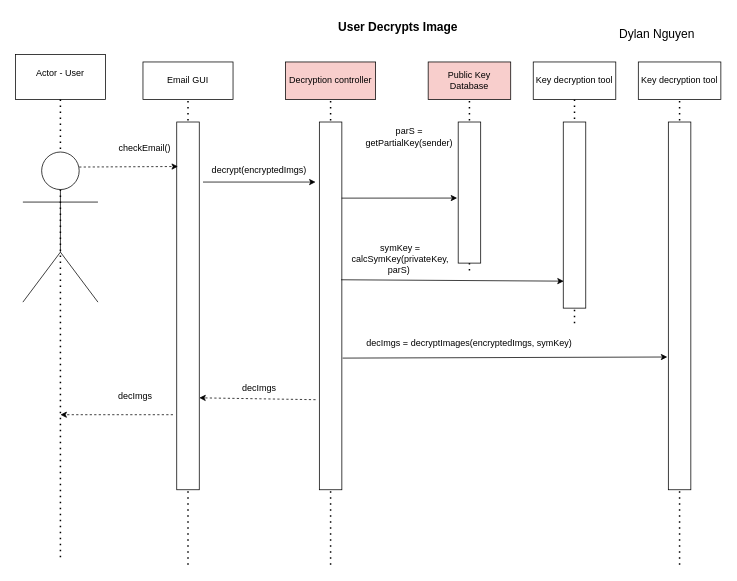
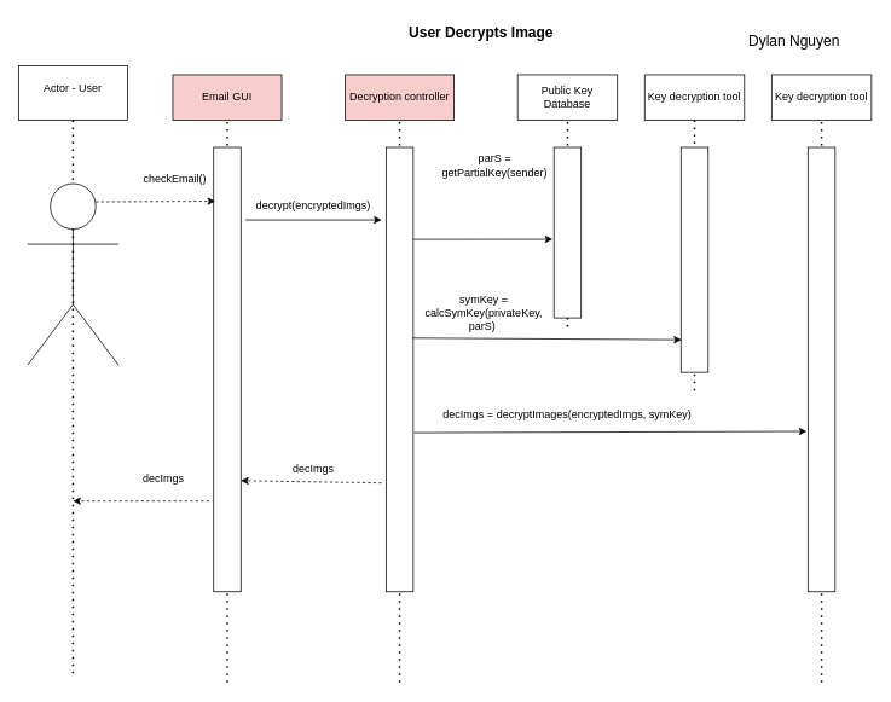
  <mxCell id="0" />
  <mxCell id="1" parent="0" />
  <mxCell id="2" value="" style="rounded=0;whiteSpace=wrap;html=1;" parent="1" vertex="1"><mxGeometry x="20" y="72" width="120" height="60" as="geometry" /></mxCell>
  <mxCell id="3" value="Actor - User" style="text;html=1;strokeColor=none;fillColor=none;align=center;verticalAlign=middle;whiteSpace=wrap;rounded=0;" parent="1" vertex="1"><mxGeometry x="35" y="82" width="90" height="30" as="geometry" /></mxCell>
- <mxCell id="4" value="Email GUI" style="rounded=0;whiteSpace=wrap;html=1;" parent="1" vertex="1"><mxGeometry x="190" y="82" width="120" height="50" as="geometry" /></mxCell>
+ <mxCell id="4" value="Email GUI" style="rounded=0;whiteSpace=wrap;html=1;fillColor=#f8cecc;" parent="1" vertex="1"><mxGeometry x="190" y="82" width="120" height="50" as="geometry" /></mxCell>
  <mxCell id="5" value="Decryption controller" style="rounded=0;whiteSpace=wrap;html=1;fillColor=#f8cecc;" parent="1" vertex="1"><mxGeometry x="380" y="82" width="120" height="50" as="geometry" /></mxCell>
- <mxCell id="6" value="Public Key Database" style="rounded=0;whiteSpace=wrap;html=1;fillColor=#f8cecc;" parent="1" vertex="1"><mxGeometry x="570" y="82" width="110" height="50" as="geometry" /></mxCell>
+ <mxCell id="6" value="Public Key Database" style="rounded=0;whiteSpace=wrap;html=1;" parent="1" vertex="1"><mxGeometry x="570" y="82" width="110" height="50" as="geometry" /></mxCell>
  <mxCell id="7" value="" style="endArrow=none;dashed=1;html=1;dashPattern=1 3;strokeWidth=2;rounded=0;entryX=0.5;entryY=1;entryDx=0;entryDy=0;" parent="1" target="4" edge="1"><mxGeometry width="50" height="50" relative="1" as="geometry"><mxPoint x="250" y="752" as="sourcePoint" /><mxPoint x="450" y="372" as="targetPoint" /></mxGeometry></mxCell>
  <mxCell id="8" value="" style="rounded=0;whiteSpace=wrap;html=1;" parent="1" vertex="1"><mxGeometry x="235" y="162" width="30" height="490" as="geometry" /></mxCell>
  <mxCell id="9" value="" style="endArrow=none;dashed=1;html=1;dashPattern=1 3;strokeWidth=2;rounded=0;entryX=0.5;entryY=1;entryDx=0;entryDy=0;" parent="1" edge="1"><mxGeometry width="50" height="50" relative="1" as="geometry"><mxPoint x="440" y="752" as="sourcePoint" /><mxPoint x="440" y="132" as="targetPoint" /></mxGeometry></mxCell>
  <mxCell id="10" value="" style="rounded=0;whiteSpace=wrap;html=1;" parent="1" vertex="1"><mxGeometry x="425" y="162" width="30" height="490" as="geometry" /></mxCell>
  <mxCell id="11" value="" style="endArrow=none;dashed=1;html=1;dashPattern=1 3;strokeWidth=2;rounded=0;entryX=0.5;entryY=1;entryDx=0;entryDy=0;" parent="1" edge="1"><mxGeometry width="50" height="50" relative="1" as="geometry"><mxPoint x="625" y="360" as="sourcePoint" /><mxPoint x="625" y="132" as="targetPoint" /></mxGeometry></mxCell>
  <mxCell id="12" value="" style="rounded=0;whiteSpace=wrap;html=1;" parent="1" vertex="1"><mxGeometry x="610" y="162" width="30" height="188" as="geometry" /></mxCell>
  <mxCell id="13" value="checkEmail()" style="text;html=1;strokeColor=none;fillColor=none;align=center;verticalAlign=middle;whiteSpace=wrap;rounded=0;" parent="1" vertex="1"><mxGeometry x="150" y="182" width="85" height="30" as="geometry" /></mxCell>
  <mxCell id="14" value="" style="html=1;labelBackgroundColor=#ffffff;startArrow=none;startFill=0;startSize=6;endArrow=classic;endFill=1;endSize=6;jettySize=auto;orthogonalLoop=1;strokeWidth=1;dashed=1;fontSize=14;rounded=0;" parent="1" edge="1"><mxGeometry width="60" height="60" relative="1" as="geometry"><mxPoint x="230" y="552" as="sourcePoint" /><mxPoint x="80" y="552" as="targetPoint" /></mxGeometry></mxCell>
  <mxCell id="15" value="" style="html=1;labelBackgroundColor=#ffffff;startArrow=none;startFill=0;startSize=6;endArrow=classic;endFill=1;endSize=6;jettySize=auto;orthogonalLoop=1;strokeWidth=1;dashed=1;fontSize=14;rounded=0;exitX=0.75;exitY=0.1;exitDx=0;exitDy=0;exitPerimeter=0;entryX=0.056;entryY=0.121;entryDx=0;entryDy=0;entryPerimeter=0;" parent="1" source="34" target="8" edge="1"><mxGeometry width="60" height="60" relative="1" as="geometry"><mxPoint x="140" y="222" as="sourcePoint" /><mxPoint x="230" y="222" as="targetPoint" /></mxGeometry></mxCell>
  <mxCell id="16" value="decrypt(encryptedImgs)" style="text;html=1;strokeColor=none;fillColor=none;align=center;verticalAlign=middle;whiteSpace=wrap;rounded=0;" parent="1" vertex="1"><mxGeometry x="280" y="212" width="130" height="30" as="geometry" /></mxCell>
  <mxCell id="17" value="" style="endArrow=classic;html=1;rounded=0;" parent="1" edge="1"><mxGeometry width="50" height="50" relative="1" as="geometry"><mxPoint x="270" y="242" as="sourcePoint" /><mxPoint x="420" y="242" as="targetPoint" /></mxGeometry></mxCell>
  <mxCell id="18" value="" style="endArrow=classic;html=1;rounded=0;exitX=0.989;exitY=0.207;exitDx=0;exitDy=0;exitPerimeter=0;entryX=-0.044;entryY=0.539;entryDx=0;entryDy=0;entryPerimeter=0;" parent="1" source="10" target="12" edge="1"><mxGeometry width="50" height="50" relative="1" as="geometry"><mxPoint x="400" y="412" as="sourcePoint" /><mxPoint x="450" y="362" as="targetPoint" /></mxGeometry></mxCell>
  <mxCell id="19" value="parS = getPartialKey(sender)" style="text;html=1;strokeColor=none;fillColor=none;align=center;verticalAlign=middle;whiteSpace=wrap;rounded=0;" parent="1" vertex="1"><mxGeometry x="495" y="167" width="100" height="30" as="geometry" /></mxCell>
  <mxCell id="20" value="" style="endArrow=none;dashed=1;html=1;dashPattern=1 3;strokeWidth=2;rounded=0;entryX=0.5;entryY=1;entryDx=0;entryDy=0;" parent="1" edge="1"><mxGeometry width="50" height="50" relative="1" as="geometry"><mxPoint x="765" y="430" as="sourcePoint" /><mxPoint x="765" y="132" as="targetPoint" /></mxGeometry></mxCell>
  <mxCell id="21" value="" style="rounded=0;whiteSpace=wrap;html=1;" parent="1" vertex="1"><mxGeometry x="750" y="162" width="30" height="248" as="geometry" /></mxCell>
  <mxCell id="22" value="Key decryption tool" style="rounded=0;whiteSpace=wrap;html=1;" parent="1" vertex="1"><mxGeometry x="710" y="82" width="110" height="50" as="geometry" /></mxCell>
  <mxCell id="23" value="" style="endArrow=classic;html=1;rounded=0;entryX=-0.111;entryY=0.855;entryDx=0;entryDy=0;entryPerimeter=0;exitX=0.833;exitY=0.429;exitDx=0;exitDy=0;exitPerimeter=0;" parent="1" edge="1"><mxGeometry width="50" height="50" relative="1" as="geometry"><mxPoint x="453.99" y="372.21" as="sourcePoint" /><mxPoint x="750.67" y="374.04" as="targetPoint" /></mxGeometry></mxCell>
  <mxCell id="24" value="symKey = calcSymKey(privateKey, parS)&amp;nbsp;" style="text;html=1;strokeColor=none;fillColor=none;align=center;verticalAlign=middle;whiteSpace=wrap;rounded=0;" parent="1" vertex="1"><mxGeometry x="473" y="330" width="120" height="30" as="geometry" /></mxCell>
  <mxCell id="25" value="" style="endArrow=none;dashed=1;html=1;dashPattern=1 3;strokeWidth=2;rounded=0;entryX=0.5;entryY=1;entryDx=0;entryDy=0;" parent="1" edge="1"><mxGeometry width="50" height="50" relative="1" as="geometry"><mxPoint x="905" y="752" as="sourcePoint" /><mxPoint x="905" y="132" as="targetPoint" /></mxGeometry></mxCell>
  <mxCell id="26" value="" style="rounded=0;whiteSpace=wrap;html=1;" parent="1" vertex="1"><mxGeometry x="890" y="162" width="30" height="490" as="geometry" /></mxCell>
  <mxCell id="27" value="Key decryption tool" style="rounded=0;whiteSpace=wrap;html=1;" parent="1" vertex="1"><mxGeometry x="850" y="82" width="110" height="50" as="geometry" /></mxCell>
  <mxCell id="28" value="" style="endArrow=classic;html=1;rounded=0;entryX=-0.044;entryY=0.639;entryDx=0;entryDy=0;entryPerimeter=0;exitX=1.033;exitY=0.642;exitDx=0;exitDy=0;exitPerimeter=0;" parent="1" source="10" target="26" edge="1"><mxGeometry width="50" height="50" relative="1" as="geometry"><mxPoint x="460" y="474" as="sourcePoint" /><mxPoint x="880" y="474" as="targetPoint" /></mxGeometry></mxCell>
  <mxCell id="29" value="decImgs = decryptImages(encryptedImgs, symKey)" style="text;html=1;strokeColor=none;fillColor=none;align=center;verticalAlign=middle;whiteSpace=wrap;rounded=0;" parent="1" vertex="1"><mxGeometry x="469" y="444" width="312" height="26" as="geometry" /></mxCell>
  <mxCell id="30" value="" style="html=1;labelBackgroundColor=#ffffff;startArrow=none;startFill=0;startSize=6;endArrow=classic;endFill=1;endSize=6;jettySize=auto;orthogonalLoop=1;strokeWidth=1;dashed=1;fontSize=14;rounded=0;entryX=1;entryY=0.75;entryDx=0;entryDy=0;" parent="1" target="8" edge="1"><mxGeometry width="60" height="60" relative="1" as="geometry"><mxPoint x="420" y="532" as="sourcePoint" /><mxPoint x="270" y="532" as="targetPoint" /></mxGeometry></mxCell>
  <mxCell id="31" value="decImgs" style="text;html=1;strokeColor=none;fillColor=none;align=center;verticalAlign=middle;whiteSpace=wrap;rounded=0;" parent="1" vertex="1"><mxGeometry x="295" y="502" width="100" height="30" as="geometry" /></mxCell>
  <mxCell id="32" value="" style="endArrow=none;dashed=1;html=1;dashPattern=1 3;strokeWidth=2;rounded=0;" parent="1" edge="1"><mxGeometry width="50" height="50" relative="1" as="geometry"><mxPoint x="80" y="132" as="sourcePoint" /><mxPoint x="80" y="742" as="targetPoint" /></mxGeometry></mxCell>
  <mxCell id="33" value="decImgs" style="text;html=1;strokeColor=none;fillColor=none;align=center;verticalAlign=middle;whiteSpace=wrap;rounded=0;" parent="1" vertex="1"><mxGeometry x="130" y="512" width="100" height="30" as="geometry" /></mxCell>
  <mxCell id="34" value="" style="shape=umlActor;verticalLabelPosition=bottom;verticalAlign=top;html=1;outlineConnect=0;" parent="1" vertex="1"><mxGeometry x="30" y="202" width="100" height="200" as="geometry" /></mxCell>
  <mxCell id="35" value="&lt;font style=&quot;font-size: 16px;&quot;&gt;&lt;b&gt;User Decrypts Image&lt;/b&gt;&lt;/font&gt;" style="text;html=1;strokeColor=none;fillColor=none;align=center;verticalAlign=middle;whiteSpace=wrap;rounded=0;" parent="1" vertex="1"><mxGeometry x="330" width="400" height="30" as="geometry" y="20" /></mxCell>
  <mxCell id="36" value="Dylan Nguyen" style="text;html=1;strokeColor=none;fillColor=none;align=center;verticalAlign=middle;whiteSpace=wrap;rounded=0;fontSize=16;" parent="1" vertex="1"><mxGeometry x="790" y="30" width="170" height="30" as="geometry" /></mxCell>
